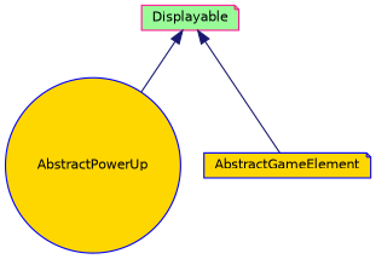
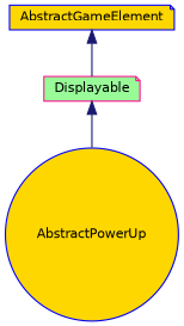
  digraph {
    node [color=blue fillcolor=gold fontname=Helvetica fontsize=10 shape=note style=filled]
    edge [color=midnightblue dir=back fontname=Helvetica fontsize=10 labelfontname=Helvetica labelfontsize=10 style=solid]
    n1 [fontcolor=black height=0.2 label=AbstractPowerUp shape=circle width=0.4]
    n2 [height=0.2 label=AbstractGameElement width=0.4]
    n3 [color=deeppink fillcolor=palegreen height=0.2 label=Displayable width=0.4]
    n3 -> n1
-   n3 -> n2
+   n2 -> n3
  }
